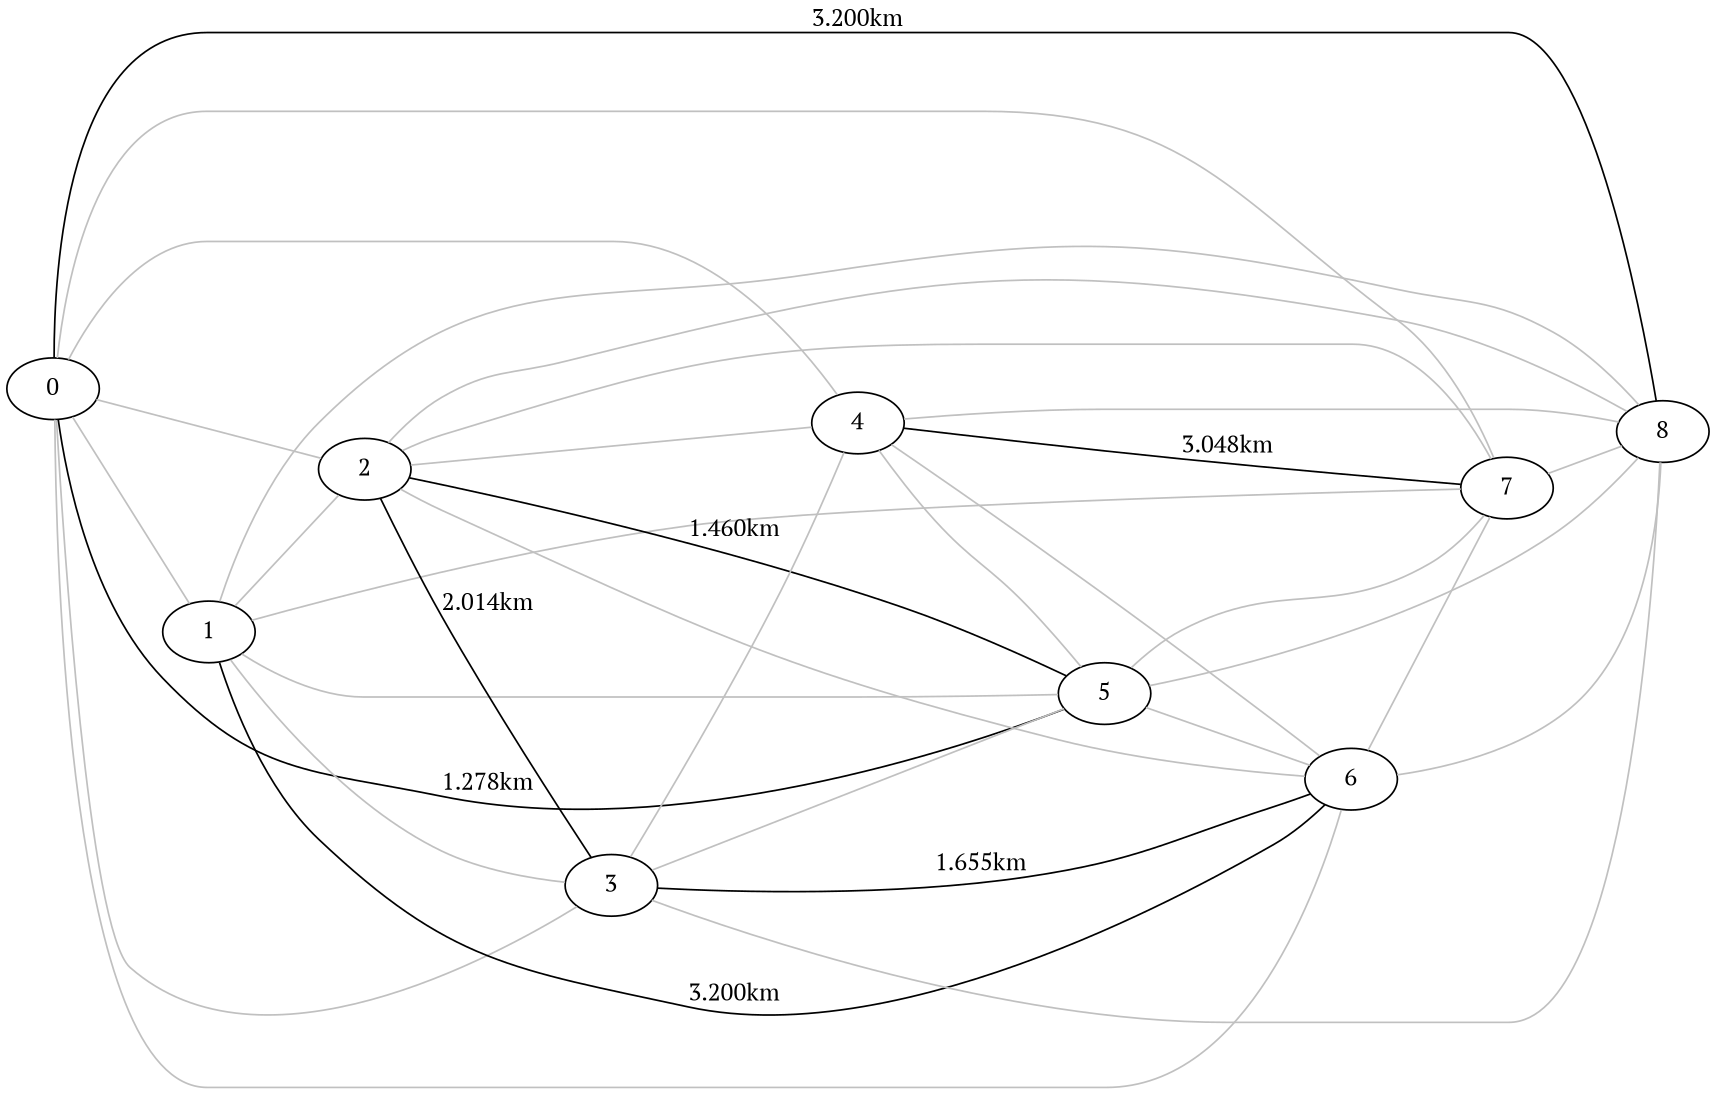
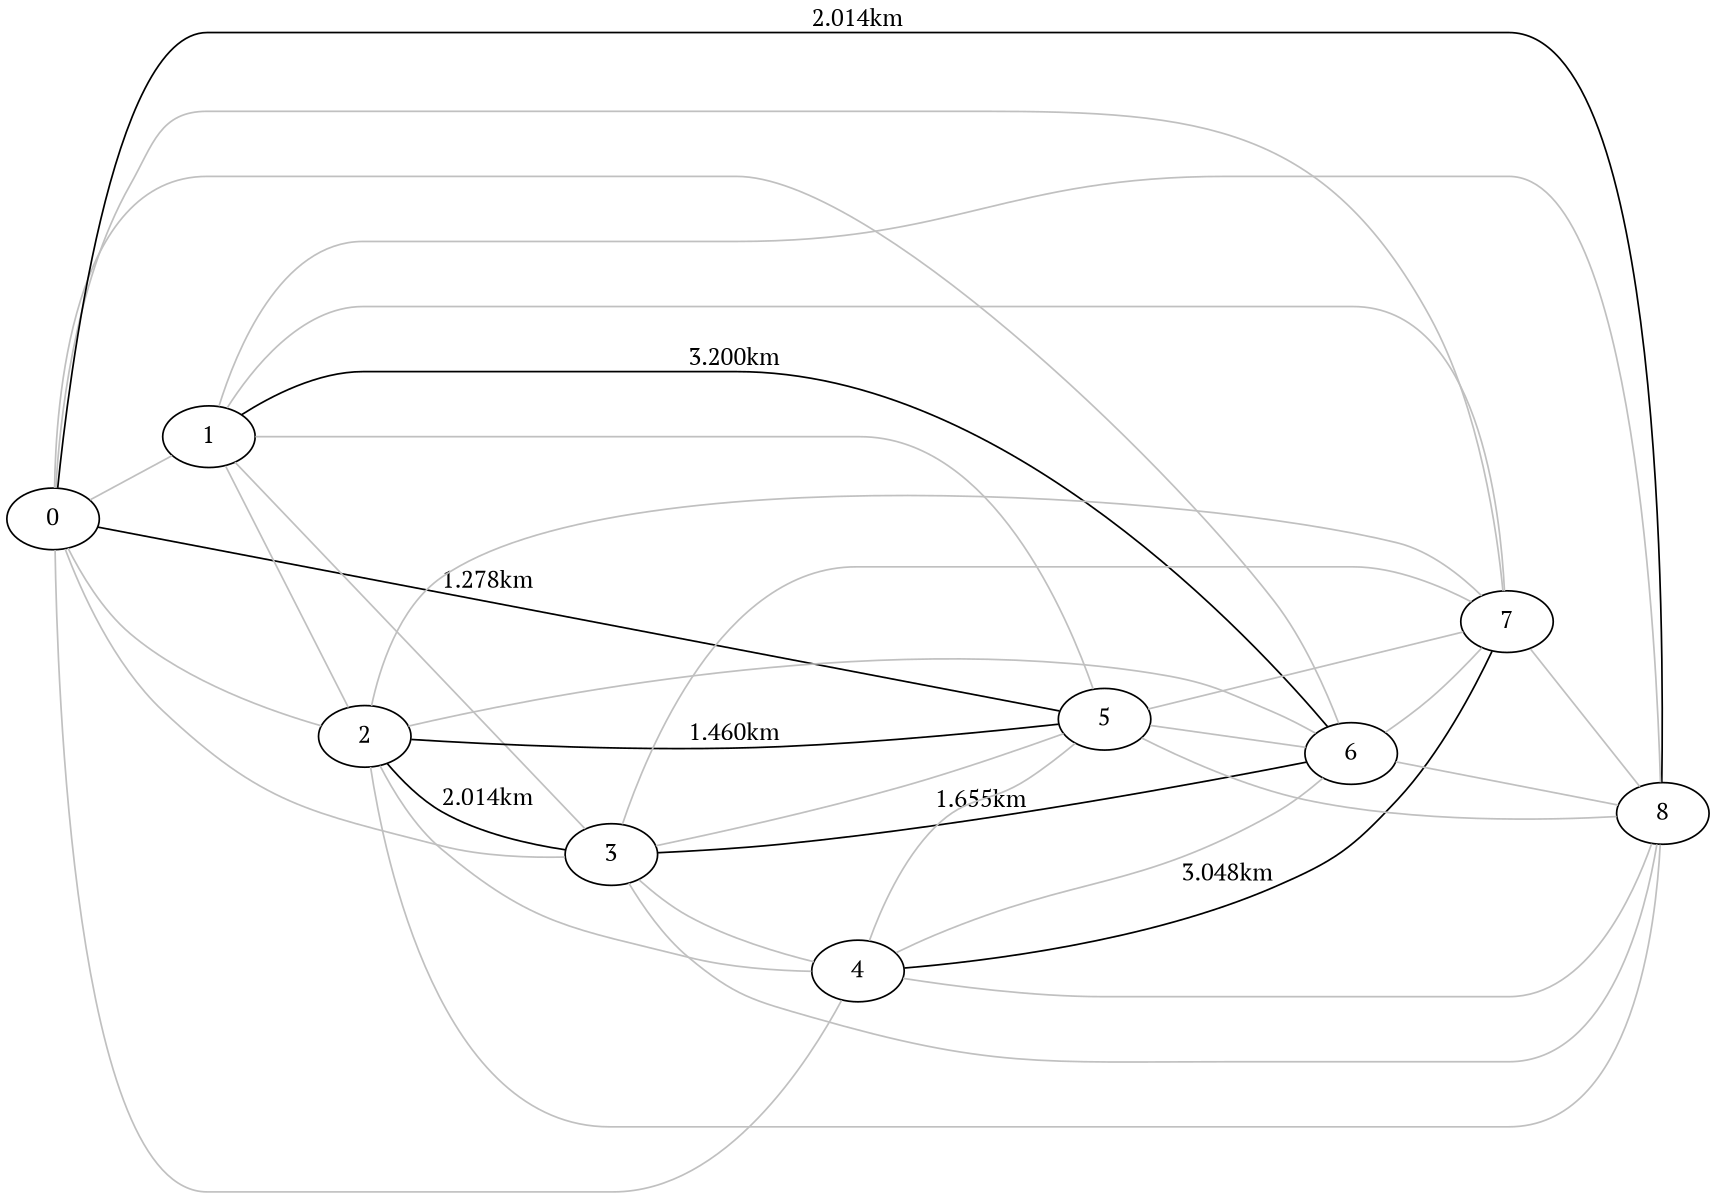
  strict graph {
    fontname="PT Serif"
    rankdir=LR
    node [fontname="PT Serif"]
    edge [color=grey fontname="PT Serif"]
    0
    1
    2
    3
    4
    5
    6
    7
    8
    0 -- 1
    0 -- 2
    0 -- 3
    0 -- 4
    0 -- 5 [label="1.278km" color=""]
    0 -- 6
    0 -- 7
-   0 -- 8 [label="3.200km" color=""]
+   0 -- 8 [label="2.014km" color=""]
    1 -- 2
    1 -- 3
    1 -- 5
    1 -- 6 [label="3.200km" color=""]
    1 -- 7
    1 -- 8
    2 -- 3 [label="2.014km" color=""]
    2 -- 4
    2 -- 5 [label="1.460km" color=""]
    2 -- 6
    2 -- 7
    2 -- 8
    3 -- 4
    3 -- 5
    3 -- 6 [label="1.655km" color=""]
+   3 -- 7
    3 -- 8
    4 -- 5
    4 -- 6
    4 -- 7 [label="3.048km" color=""]
    4 -- 8
    5 -- 6
    5 -- 7
    5 -- 8
    6 -- 7
    6 -- 8
    7 -- 8
  }
